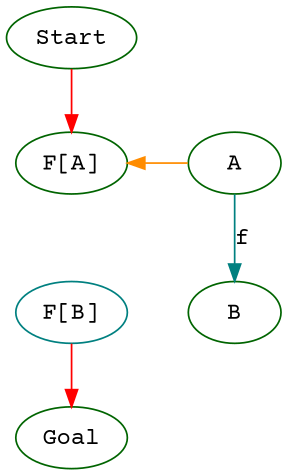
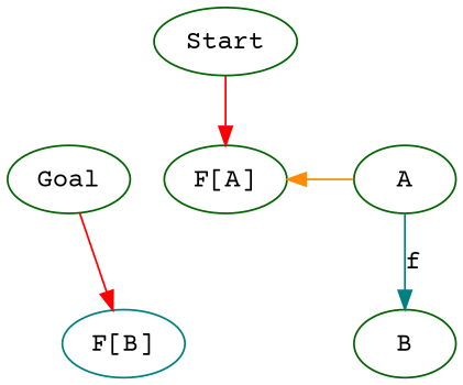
  digraph {
    fontname="Courier Prime"
    node [color=darkgreen fontname="Courier Prime"]
    edge [color=red fontname="Courier Prime"]
    n1 [label="F[A]"]
    A
    n3 [color=teal label="F[B]"]
    B
    Goal
    Start
    subgraph sub_1 {
      rank=same
      n1
      A
    }
    subgraph sub_2 {
      rank=same
      n3
      B
    }
    n1 -> A [color=darkorange dir=back]
    n1 -> n3 [label="map(f)" style=invis color=""]
    A -> B [color=teal label=f]
-   n3 -> Goal
+   Goal -> n3
    Start -> n1
  }
